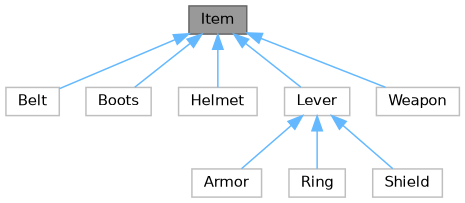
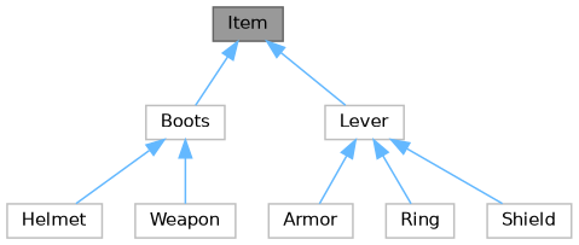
  digraph {
    node [color=grey75 fillcolor=white fontname=Helvetica fontsize=10 shape=box style=filled]
    edge [color=steelblue1 dir=back fontname=Helvetica fontsize=10 labelfontname=Helvetica labelfontsize=10 style=solid]
    n1 [color=gray40 fillcolor=grey60 fontcolor=black height=0.2 label=Item width=0.4]
-   n2 [height=0.2 label=Belt width=0.4]
    n3 [height=0.2 label=Boots width=0.4]
    n4 [height=0.2 label=Helmet width=0.4]
    n5 [height=0.2 label=Lever width=0.4]
    n6 [height=0.2 label=Weapon width=0.4]
    n7 [height=0.2 label=Armor width=0.4]
    n8 [height=0.2 label=Ring width=0.4]
    n9 [height=0.2 label=Shield width=0.4]
-   n1 -> n2
    n1 -> n3
-   n1 -> n4
+   n3 -> n4
    n1 -> n5
-   n1 -> n6
+   n3 -> n6
    n5 -> n7
    n5 -> n8
    n5 -> n9
  }
